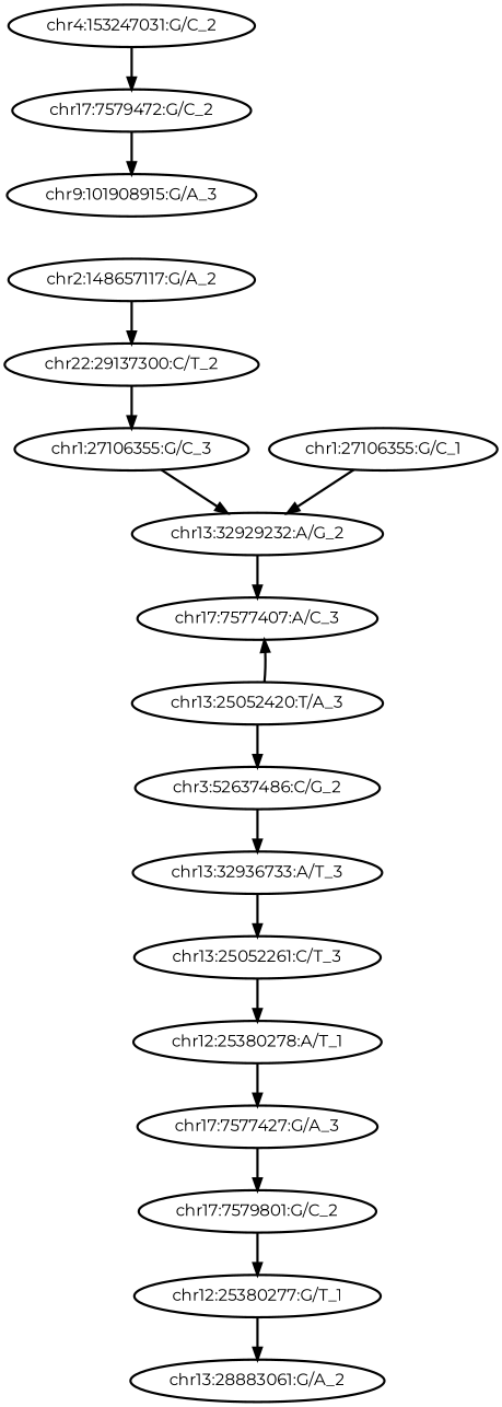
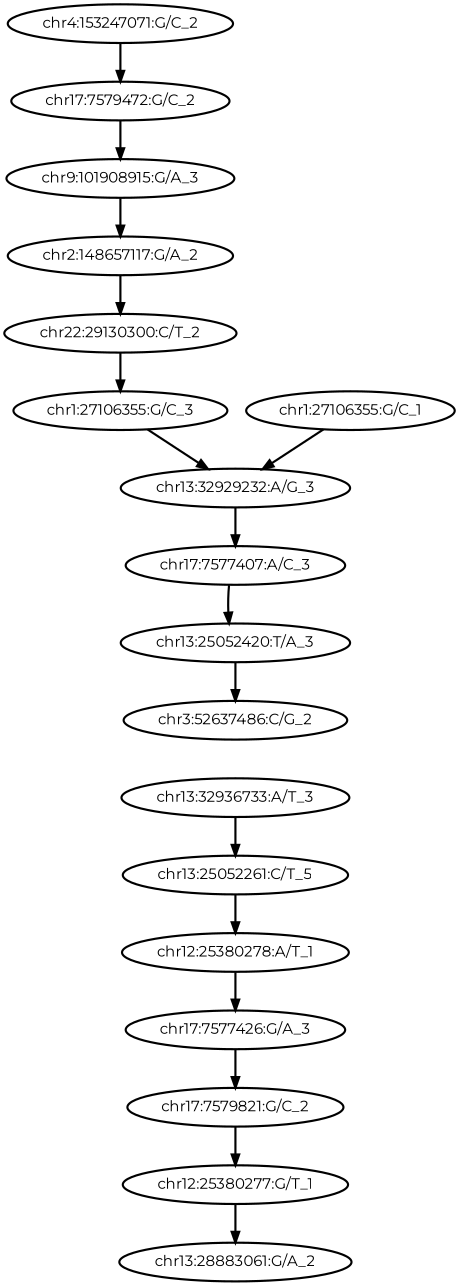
  digraph {
    fontname=Montserrat
    rankdir=TB
    node [fontname=Montserrat style=bold]
    edge [fontname=Montserrat style=bold]
-   n1 [label="chr4:153247031:G/C_2"]
+   n1 [label="chr4:153247071:G/C_2"]
    n2 [label="chr17:7579472:G/C_2"]
    n3 [label="chr9:101908915:G/A_3"]
    n4 [label="chr2:148657117:G/A_2"]
-   n5 [label="chr22:29137300:C/T_2"]
+   n5 [label="chr22:29130300:C/T_2"]
    n6 [label="chr1:27106355:G/C_3"]
-   n7 [label="chr13:32929232:A/G_2"]
+   n7 [label="chr13:32929232:A/G_3"]
    n8 [label="chr1:27106355:G/C_1"]
    n9 [label="chr17:7577407:A/C_3"]
    n10 [label="chr13:25052420:T/A_3"]
    n11 [label="chr3:52637486:C/G_2"]
    n12 [label="chr13:32936733:A/T_3"]
-   n13 [label="chr13:25052261:C/T_3"]
+   n13 [label="chr13:25052261:C/T_5"]
    n14 [label="chr12:25380278:A/T_1"]
-   n15 [label="chr17:7577427:G/A_3"]
-   n16 [label="chr17:7579801:G/C_2"]
+   n15 [label="chr17:7577426:G/A_3"]
+   n16 [label="chr17:7579821:G/C_2"]
    n17 [label="chr12:25380277:G/T_1"]
    n18 [label="chr13:28883061:G/A_2"]
    n1 -> n2
    n2 -> n3
+   n3 -> n4
    n4 -> n5
    n5 -> n6
    n6 -> n7
    n7 -> n9
    n8 -> n7
-   n10 -> n9
+   n9 -> n10
    n10 -> n11
-   n11 -> n12
    n12 -> n13
    n13 -> n14
    n14 -> n15
    n15 -> n16
    n16 -> n17
    n17 -> n18
  }
